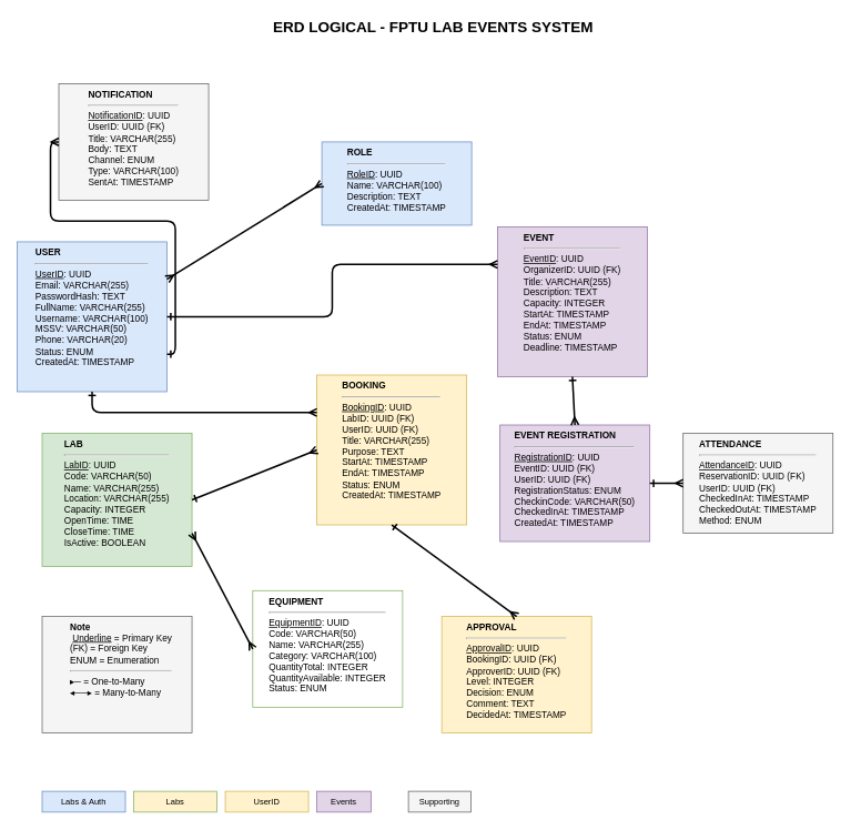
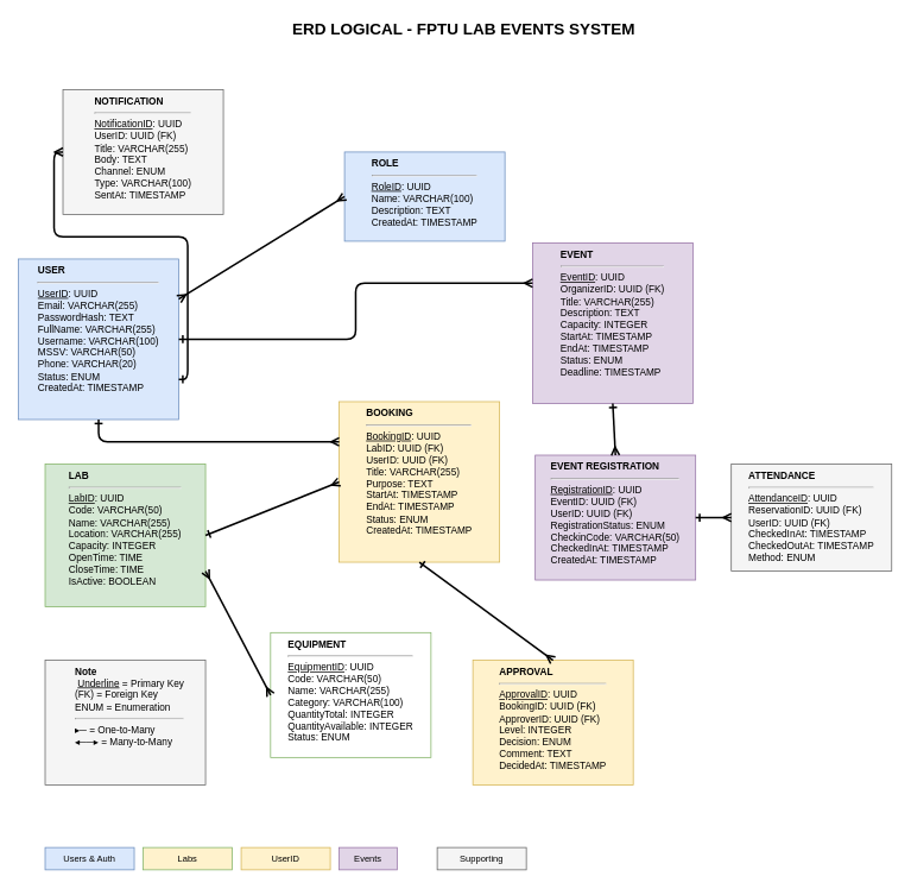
  <mxCell id="0" />
  <mxCell id="1" parent="0" />
  <mxCell id="2" value="&lt;b&gt;&lt;font style=&quot;font-size: 18px;&quot;&gt;ERD LOGICAL - FPTU LAB EVENTS SYSTEM&lt;/font&gt;&lt;/b&gt;&lt;div&gt;&lt;br/&gt;&lt;/div&gt;" style="text;html=1;strokeColor=none;fillColor=none;align=center;verticalAlign=middle;whiteSpace=wrap;rounded=0;" parent="1" vertex="1"><mxGeometry x="170" y="20" width="700" height="40" as="geometry" /></mxCell>
  <mxCell id="3" value="&lt;div style=&quot;text-align: left;&quot;&gt;&lt;b&gt;USER&lt;/b&gt;&lt;/div&gt;&lt;hr&gt;&lt;div style=&quot;text-align: left;&quot;&gt;&lt;u&gt;UserID&lt;/u&gt;: UUID&lt;/div&gt;&lt;div style=&quot;text-align: left;&quot;&gt;Email: VARCHAR(255)&lt;/div&gt;&lt;div style=&quot;text-align: left;&quot;&gt;PasswordHash: TEXT&lt;/div&gt;&lt;div style=&quot;text-align: left;&quot;&gt;FullName: VARCHAR(255)&lt;/div&gt;&lt;div style=&quot;text-align: left;&quot;&gt;Username: VARCHAR(100)&lt;/div&gt;&lt;div style=&quot;text-align: left;&quot;&gt;MSSV: VARCHAR(50)&lt;/div&gt;&lt;div style=&quot;text-align: left;&quot;&gt;Phone: VARCHAR(20)&lt;/div&gt;&lt;div style=&quot;text-align: left;&quot;&gt;Status: ENUM&lt;/div&gt;&lt;div style=&quot;text-align: left;&quot;&gt;CreatedAt: TIMESTAMP&lt;/div&gt;" style="rounded=0;whiteSpace=wrap;html=1;fillColor=#dae8fc;strokeColor=#6c8ebf;fontSize=11;spacingLeft=5;spacingRight=5;verticalAlign=top;" parent="1" vertex="1"><mxGeometry x="20" y="290" width="180" height="180" as="geometry" /></mxCell>
  <mxCell id="4" value="&lt;div style=&quot;text-align: left;&quot;&gt;&lt;b&gt;ROLE&lt;/b&gt;&lt;/div&gt;&lt;hr&gt;&lt;div style=&quot;text-align: left;&quot;&gt;&lt;u&gt;RoleID&lt;/u&gt;: UUID&lt;/div&gt;&lt;div style=&quot;text-align: left;&quot;&gt;Name: VARCHAR(100)&lt;/div&gt;&lt;div style=&quot;text-align: left;&quot;&gt;Description: TEXT&lt;/div&gt;&lt;div style=&quot;text-align: left;&quot;&gt;CreatedAt: TIMESTAMP&lt;/div&gt;" style="rounded=0;whiteSpace=wrap;html=1;fillColor=#dae8fc;strokeColor=#6c8ebf;fontSize=11;spacingLeft=5;spacingRight=5;verticalAlign=top;" parent="1" vertex="1"><mxGeometry x="386" y="170" width="180" height="100" as="geometry" /></mxCell>
  <mxCell id="5" value="&lt;div style=&quot;text-align: left;&quot;&gt;&lt;b&gt;LAB&lt;/b&gt;&lt;/div&gt;&lt;hr&gt;&lt;div style=&quot;text-align: left;&quot;&gt;&lt;u&gt;LabID&lt;/u&gt;: UUID&lt;/div&gt;&lt;div style=&quot;text-align: left;&quot;&gt;Code: VARCHAR(50)&lt;/div&gt;&lt;div style=&quot;text-align: left;&quot;&gt;Name: VARCHAR(255)&lt;/div&gt;&lt;div style=&quot;text-align: left;&quot;&gt;Location: VARCHAR(255)&lt;/div&gt;&lt;div style=&quot;text-align: left;&quot;&gt;Capacity: INTEGER&lt;/div&gt;&lt;div style=&quot;text-align: left;&quot;&gt;OpenTime: TIME&lt;/div&gt;&lt;div style=&quot;text-align: left;&quot;&gt;CloseTime: TIME&lt;/div&gt;&lt;div style=&quot;text-align: left;&quot;&gt;IsActive: BOOLEAN&lt;/div&gt;" style="rounded=0;whiteSpace=wrap;html=1;fillColor=#d5e8d4;strokeColor=#82b366;fontSize=11;spacingLeft=5;spacingRight=5;verticalAlign=top;" parent="1" vertex="1"><mxGeometry x="50" y="520" width="180" height="160" as="geometry" /></mxCell>
  <mxCell id="6" value="&lt;div style=&quot;text-align: left;&quot;&gt;&lt;b&gt;EQUIPMENT&lt;/b&gt;&lt;/div&gt;&lt;hr&gt;&lt;div style=&quot;text-align: left;&quot;&gt;&lt;u&gt;EquipmentID&lt;/u&gt;: UUID&lt;/div&gt;&lt;div style=&quot;text-align: left;&quot;&gt;Code: VARCHAR(50)&lt;/div&gt;&lt;div style=&quot;text-align: left;&quot;&gt;Name: VARCHAR(255)&lt;/div&gt;&lt;div style=&quot;text-align: left;&quot;&gt;Category: VARCHAR(100)&lt;/div&gt;&lt;div style=&quot;text-align: left;&quot;&gt;QuantityTotal: INTEGER&lt;/div&gt;&lt;div style=&quot;text-align: left;&quot;&gt;QuantityAvailable: INTEGER&lt;/div&gt;&lt;div style=&quot;text-align: left;&quot;&gt;Status: ENUM&lt;/div&gt;" style="rounded=0;whiteSpace=wrap;html=1;fillColor=none;strokeColor=#82b366;fontSize=11;spacingLeft=5;spacingRight=5;verticalAlign=top;" parent="1" vertex="1"><mxGeometry x="303" y="709" width="180" height="140" as="geometry" /></mxCell>
  <mxCell id="7" value="&lt;div style=&quot;text-align: left;&quot;&gt;&lt;b&gt;BOOKING&lt;/b&gt;&lt;/div&gt;&lt;hr&gt;&lt;div style=&quot;text-align: left;&quot;&gt;&lt;u&gt;BookingID&lt;/u&gt;: UUID&lt;/div&gt;&lt;div style=&quot;text-align: left;&quot;&gt;LabID: UUID (FK)&lt;/div&gt;&lt;div style=&quot;text-align: left;&quot;&gt;UserID: UUID (FK)&lt;/div&gt;&lt;div style=&quot;text-align: left;&quot;&gt;Title: VARCHAR(255)&lt;/div&gt;&lt;div style=&quot;text-align: left;&quot;&gt;Purpose: TEXT&lt;/div&gt;&lt;div style=&quot;text-align: left;&quot;&gt;StartAt: TIMESTAMP&lt;/div&gt;&lt;div style=&quot;text-align: left;&quot;&gt;EndAt: TIMESTAMP&lt;/div&gt;&lt;div style=&quot;text-align: left;&quot;&gt;Status: ENUM&lt;/div&gt;&lt;div style=&quot;text-align: left;&quot;&gt;CreatedAt: TIMESTAMP&lt;/div&gt;" style="rounded=0;whiteSpace=wrap;html=1;fillColor=#fff2cc;strokeColor=#d6b656;fontSize=11;spacingLeft=5;spacingRight=5;verticalAlign=top;" parent="1" vertex="1"><mxGeometry x="380" y="450" width="180" height="180" as="geometry" /></mxCell>
  <mxCell id="8" value="&lt;div style=&quot;text-align: left;&quot;&gt;&lt;b&gt;EVENT&lt;/b&gt;&lt;/div&gt;&lt;hr&gt;&lt;div style=&quot;text-align: left;&quot;&gt;&lt;u&gt;EventID&lt;/u&gt;: UUID&lt;/div&gt;&lt;div style=&quot;text-align: left;&quot;&gt;OrganizerID: UUID (FK)&lt;/div&gt;&lt;div style=&quot;text-align: left;&quot;&gt;Title: VARCHAR(255)&lt;/div&gt;&lt;div style=&quot;text-align: left;&quot;&gt;Description: TEXT&lt;/div&gt;&lt;div style=&quot;text-align: left;&quot;&gt;Capacity: INTEGER&lt;/div&gt;&lt;div style=&quot;text-align: left;&quot;&gt;StartAt: TIMESTAMP&lt;/div&gt;&lt;div style=&quot;text-align: left;&quot;&gt;EndAt: TIMESTAMP&lt;/div&gt;&lt;div style=&quot;text-align: left;&quot;&gt;Status: ENUM&lt;/div&gt;&lt;div style=&quot;text-align: left;&quot;&gt;Deadline: TIMESTAMP&lt;/div&gt;" style="rounded=0;whiteSpace=wrap;html=1;fillColor=#e1d5e7;strokeColor=#9673a6;fontSize=11;spacingLeft=5;spacingRight=5;verticalAlign=top;" parent="1" vertex="1"><mxGeometry x="597" y="272" width="180" height="180" as="geometry" /></mxCell>
  <mxCell id="9" value="&lt;div style=&quot;text-align: left;&quot;&gt;&lt;b&gt;APPROVAL&lt;/b&gt;&lt;/div&gt;&lt;hr&gt;&lt;div style=&quot;text-align: left;&quot;&gt;&lt;u&gt;ApprovalID&lt;/u&gt;: UUID&lt;/div&gt;&lt;div style=&quot;text-align: left;&quot;&gt;BookingID: UUID (FK)&lt;/div&gt;&lt;div style=&quot;text-align: left;&quot;&gt;ApproverID: UUID (FK)&lt;/div&gt;&lt;div style=&quot;text-align: left;&quot;&gt;Level: INTEGER&lt;/div&gt;&lt;div style=&quot;text-align: left;&quot;&gt;Decision: ENUM&lt;/div&gt;&lt;div style=&quot;text-align: left;&quot;&gt;Comment: TEXT&lt;/div&gt;&lt;div style=&quot;text-align: left;&quot;&gt;DecidedAt: TIMESTAMP&lt;/div&gt;" style="rounded=0;whiteSpace=wrap;html=1;fillColor=#fff2cc;strokeColor=#d6b656;fontSize=11;spacingLeft=5;spacingRight=5;verticalAlign=top;" parent="1" vertex="1"><mxGeometry x="530" y="740" width="180" height="140" as="geometry" /></mxCell>
  <mxCell id="10" value="&lt;div style=&quot;text-align: left;&quot;&gt;&lt;b&gt;EVENT REGISTRATION&lt;/b&gt;&lt;/div&gt;&lt;hr&gt;&lt;div style=&quot;text-align: left;&quot;&gt;&lt;u&gt;RegistrationID&lt;/u&gt;: UUID&lt;/div&gt;&lt;div style=&quot;text-align: left;&quot;&gt;EventID: UUID (FK)&lt;/div&gt;&lt;div style=&quot;text-align: left;&quot;&gt;UserID: UUID (FK)&lt;/div&gt;&lt;div style=&quot;text-align: left;&quot;&gt;RegistrationStatus: ENUM&lt;/div&gt;&lt;div style=&quot;text-align: left;&quot;&gt;CheckinCode: VARCHAR(50)&lt;/div&gt;&lt;div style=&quot;text-align: left;&quot;&gt;CheckedInAt: TIMESTAMP&lt;/div&gt;&lt;div style=&quot;text-align: left;&quot;&gt;CreatedAt: TIMESTAMP&lt;/div&gt;" style="rounded=0;whiteSpace=wrap;html=1;fillColor=#e1d5e7;strokeColor=#9673a6;fontSize=11;spacingLeft=5;spacingRight=5;verticalAlign=top;" parent="1" vertex="1"><mxGeometry x="600" y="510" width="180" height="140" as="geometry" /></mxCell>
  <mxCell id="11" value="&lt;div style=&quot;text-align: left;&quot;&gt;&lt;b&gt;ATTENDANCE&lt;/b&gt;&lt;/div&gt;&lt;hr&gt;&lt;div style=&quot;text-align: left;&quot;&gt;&lt;u&gt;AttendanceID&lt;/u&gt;: UUID&lt;/div&gt;&lt;div style=&quot;text-align: left;&quot;&gt;ReservationID: UUID (FK)&lt;/div&gt;&lt;div style=&quot;text-align: left;&quot;&gt;UserID: UUID (FK)&lt;/div&gt;&lt;div style=&quot;text-align: left;&quot;&gt;CheckedInAt: TIMESTAMP&lt;/div&gt;&lt;div style=&quot;text-align: left;&quot;&gt;CheckedOutAt: TIMESTAMP&lt;/div&gt;&lt;div style=&quot;text-align: left;&quot;&gt;Method: ENUM&lt;/div&gt;" style="rounded=0;whiteSpace=wrap;html=1;fillColor=#f5f5f5;strokeColor=#666666;fontSize=11;spacingLeft=5;spacingRight=5;verticalAlign=top;" parent="1" vertex="1"><mxGeometry x="820" y="520" width="180" height="120" as="geometry" /></mxCell>
  <mxCell id="12" value="&lt;div style=&quot;text-align: left;&quot;&gt;&lt;b&gt;NOTIFICATION&lt;/b&gt;&lt;/div&gt;&lt;hr&gt;&lt;div style=&quot;text-align: left;&quot;&gt;&lt;u&gt;NotificationID&lt;/u&gt;: UUID&lt;/div&gt;&lt;div style=&quot;text-align: left;&quot;&gt;UserID: UUID (FK)&lt;/div&gt;&lt;div style=&quot;text-align: left;&quot;&gt;Title: VARCHAR(255)&lt;/div&gt;&lt;div style=&quot;text-align: left;&quot;&gt;Body: TEXT&lt;/div&gt;&lt;div style=&quot;text-align: left;&quot;&gt;Channel: ENUM&lt;/div&gt;&lt;div style=&quot;text-align: left;&quot;&gt;Type: VARCHAR(100)&lt;/div&gt;&lt;div style=&quot;text-align: left;&quot;&gt;SentAt: TIMESTAMP&lt;/div&gt;" style="rounded=0;whiteSpace=wrap;html=1;fillColor=#f5f5f5;strokeColor=#666666;fontSize=11;spacingLeft=5;spacingRight=5;verticalAlign=top;" parent="1" vertex="1"><mxGeometry x="70" y="100" width="180" height="140" as="geometry" /></mxCell>
  <mxCell id="13" value="" style="endArrow=ERmany;startArrow=ERmany;html=1;exitX=1;exitY=0.25;exitDx=0;exitDy=0;entryX=0;entryY=0.5;entryDx=0;entryDy=0;strokeWidth=2;endFill=0;startFill=0;" parent="1" source="3" target="4" edge="1"><mxGeometry width="50" height="50" relative="1" as="geometry"><mxPoint x="470" y="580" as="sourcePoint" /><mxPoint x="520" y="530" as="targetPoint" /></mxGeometry></mxCell>
  <mxCell id="14" value="" style="endArrow=ERmany;startArrow=ERone;html=1;exitX=0.5;exitY=1;exitDx=0;exitDy=0;entryX=0;entryY=0.25;entryDx=0;entryDy=0;strokeWidth=2;endFill=0;startFill=0;edgeStyle=orthogonalEdgeStyle;" parent="1" source="3" target="7" edge="1"><mxGeometry width="50" height="50" relative="1" as="geometry"><mxPoint x="470" y="580" as="sourcePoint" /><mxPoint x="520" y="530" as="targetPoint" /></mxGeometry></mxCell>
  <mxCell id="15" value="" style="endArrow=ERmany;startArrow=ERone;html=1;exitX=1;exitY=0.5;exitDx=0;exitDy=0;entryX=0;entryY=0.5;entryDx=0;entryDy=0;strokeWidth=2;endFill=0;startFill=0;" parent="1" source="5" target="7" edge="1"><mxGeometry width="50" height="50" relative="1" as="geometry"><mxPoint x="470" y="680" as="sourcePoint" /><mxPoint x="520" y="630" as="targetPoint" /></mxGeometry></mxCell>
  <mxCell id="16" value="" style="endArrow=ERmany;startArrow=ERmany;html=1;exitX=1;exitY=0.75;exitDx=0;exitDy=0;entryX=0;entryY=0.5;entryDx=0;entryDy=0;strokeWidth=2;endFill=0;startFill=0;" parent="1" source="5" target="6" edge="1"><mxGeometry width="50" height="50" relative="1" as="geometry"><mxPoint x="370" y="680" as="sourcePoint" /><mxPoint x="420" y="630" as="targetPoint" /></mxGeometry></mxCell>
  <mxCell id="17" value="" style="endArrow=ERmany;startArrow=ERone;html=1;exitX=0.5;exitY=1;exitDx=0;exitDy=0;entryX=0.5;entryY=0;entryDx=0;entryDy=0;strokeWidth=2;endFill=0;startFill=0;" parent="1" source="7" target="9" edge="1"><mxGeometry width="50" height="50" relative="1" as="geometry"><mxPoint x="570" y="780" as="sourcePoint" /><mxPoint x="620" y="730" as="targetPoint" /></mxGeometry></mxCell>
  <mxCell id="18" value="" style="endArrow=ERmany;startArrow=ERone;html=1;exitX=1;exitY=0.5;exitDx=0;exitDy=0;entryX=0;entryY=0.25;entryDx=0;entryDy=0;strokeWidth=2;endFill=0;startFill=0;edgeStyle=orthogonalEdgeStyle;" parent="1" source="3" target="8" edge="1"><mxGeometry width="50" height="50" relative="1" as="geometry"><mxPoint x="570" y="480" as="sourcePoint" /><mxPoint x="620" y="430" as="targetPoint" /></mxGeometry></mxCell>
  <mxCell id="19" value="" style="endArrow=ERmany;startArrow=ERone;html=1;exitX=0.5;exitY=1;exitDx=0;exitDy=0;entryX=0.5;entryY=0;entryDx=0;entryDy=0;strokeWidth=2;endFill=0;startFill=0;" parent="1" source="8" target="10" edge="1"><mxGeometry width="50" height="50" relative="1" as="geometry"><mxPoint x="770" y="580" as="sourcePoint" /><mxPoint x="820" y="530" as="targetPoint" /></mxGeometry></mxCell>
  <mxCell id="20" value="" style="endArrow=ERmany;startArrow=ERone;html=1;exitX=1;exitY=0.5;exitDx=0;exitDy=0;entryX=0;entryY=0.5;entryDx=0;entryDy=0;strokeWidth=2;endFill=0;startFill=0;" parent="1" source="10" target="11" edge="1"><mxGeometry width="50" height="50" relative="1" as="geometry"><mxPoint x="870" y="680" as="sourcePoint" /><mxPoint x="920" y="630" as="targetPoint" /></mxGeometry></mxCell>
  <mxCell id="21" value="" style="endArrow=ERmany;startArrow=ERone;html=1;exitX=1;exitY=0.75;exitDx=0;exitDy=0;entryX=0;entryY=0.5;entryDx=0;entryDy=0;strokeWidth=2;endFill=0;startFill=0;edgeStyle=orthogonalEdgeStyle;" parent="1" source="3" target="12" edge="1"><mxGeometry width="50" height="50" relative="1" as="geometry"><mxPoint x="770" y="480" as="sourcePoint" /><mxPoint x="820" y="430" as="targetPoint" /></mxGeometry></mxCell>
  <mxCell id="22" value="&lt;div style=&quot;text-align: left;&quot;&gt;&lt;b&gt;Note&lt;/b&gt;&lt;/div&gt;&lt;div style=&quot;text-align: left;&quot;&gt;&lt;b&gt;&amp;nbsp;&lt;/b&gt;&lt;u&gt;Underline&lt;/u&gt; = Primary Key&lt;/div&gt;&lt;div style=&quot;text-align: left;&quot;&gt;(FK) = Foreign Key&lt;/div&gt;&lt;div style=&quot;text-align: left;&quot;&gt;ENUM = Enumeration&lt;/div&gt;&lt;hr&gt;&lt;div style=&quot;text-align: left;&quot;&gt;▸─ = One-to-Many&lt;/div&gt;&lt;div style=&quot;text-align: left;&quot;&gt;◂──▸ = Many-to-Many&lt;/div&gt;" style="rounded=0;whiteSpace=wrap;html=1;fillColor=#f5f5f5;strokeColor=#666666;fontSize=11;spacingLeft=10;verticalAlign=top;" parent="1" vertex="1"><mxGeometry x="50" y="740" width="180" height="140" as="geometry" /></mxCell>
- <mxCell id="23" value="Labs &amp; Auth" style="rounded=0;whiteSpace=wrap;html=1;fillColor=#dae8fc;strokeColor=#6c8ebf;fontSize=10;" parent="1" vertex="1"><mxGeometry x="50" y="950" width="100" height="25" as="geometry" /></mxCell>
+ <mxCell id="23" value="Users &amp; Auth" style="rounded=0;whiteSpace=wrap;html=1;fillColor=#dae8fc;strokeColor=#6c8ebf;fontSize=10;" parent="1" vertex="1"><mxGeometry x="50" y="950" width="100" height="25" as="geometry" /></mxCell>
  <mxCell id="24" value="Labs" style="rounded=0;whiteSpace=wrap;html=1;fillColor=#fff2cc;strokeColor=#82b366;fontSize=10;" parent="1" vertex="1"><mxGeometry x="160" y="950" width="100" height="25" as="geometry" /></mxCell>
  <mxCell id="25" value="UserID" style="rounded=0;whiteSpace=wrap;html=1;fillColor=#fff2cc;strokeColor=#d6b656;fontSize=10;" parent="1" vertex="1"><mxGeometry x="270" y="950" width="100" height="25" as="geometry" /></mxCell>
  <mxCell id="26" value="Events" style="rounded=0;whiteSpace=wrap;html=1;fillColor=#e1d5e7;strokeColor=#9673a6;fontSize=10;" parent="1" vertex="1"><mxGeometry x="380" y="950" width="65" height="25" as="geometry" /></mxCell>
- <mxCell id="27" value="Supporting" style="rounded=0;whiteSpace=wrap;html=1;fillColor=#f5f5f5;strokeColor=#666666;fontSize=10;" parent="1" vertex="1"><mxGeometry x="490" y="950" width="75" height="25" as="geometry" /></mxCell>
+ <mxCell id="27" value="Supporting" style="rounded=0;whiteSpace=wrap;html=1;fillColor=#f5f5f5;strokeColor=#666666;fontSize=10;" parent="1" vertex="1"><mxGeometry x="490" y="950" width="100" height="25" as="geometry" /></mxCell>
